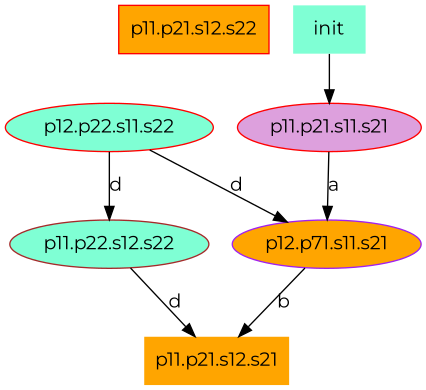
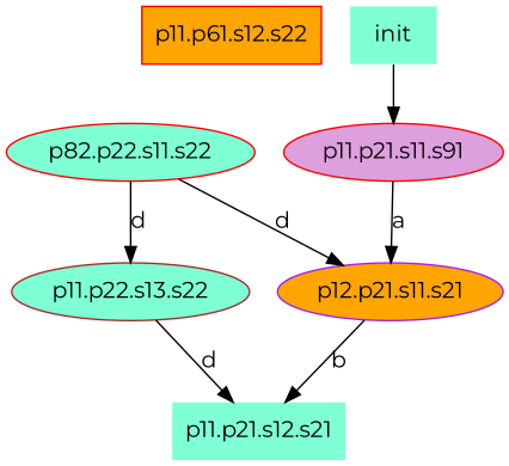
  digraph {
    fontname=Montserrat
    node [color=red fillcolor=orange fontname=Montserrat style=filled]
    edge [fontname=Montserrat]
-   "p11.p21.s12.s22" [shape=box]
-   "p11.p21.s11.s21" [fillcolor=plum shape=ellipse]
-   "p12.p21.s11.s21" [color=purple label="p12.p71.s11.s21"]
-   "p11.p21.s12.s21" [shape=plaintext]
-   "p11.p22.s12.s22" [color=brown fillcolor=aquamarine]
-   "p12.p22.s11.s22" [fillcolor=aquamarine]
+   "p11.p21.s12.s22" [shape=box label="p11.p61.s12.s22"]
+   "p11.p21.s11.s21" [fillcolor=plum shape=ellipse label="p11.p21.s11.s91"]
+   "p12.p21.s11.s21" [color=purple]
+   "p11.p21.s12.s21" [fillcolor=aquamarine shape=plaintext]
+   "p11.p22.s12.s22" [color=brown fillcolor=aquamarine label="p11.p22.s13.s22"]
+   "p12.p22.s11.s22" [fillcolor=aquamarine label="p82.p22.s11.s22"]
    init [color=brown fillcolor=aquamarine shape=plaintext]
    "p11.p21.s11.s21" -> "p12.p21.s11.s21" [label=a]
    "p12.p21.s11.s21" -> "p11.p21.s12.s21" [label=b]
    "p11.p22.s12.s22" -> "p11.p21.s12.s21" [label=d]
    "p12.p22.s11.s22" -> "p12.p21.s11.s21" [label=d]
    "p12.p22.s11.s22" -> "p11.p22.s12.s22" [label=d]
    init -> "p11.p21.s11.s21"
  }
